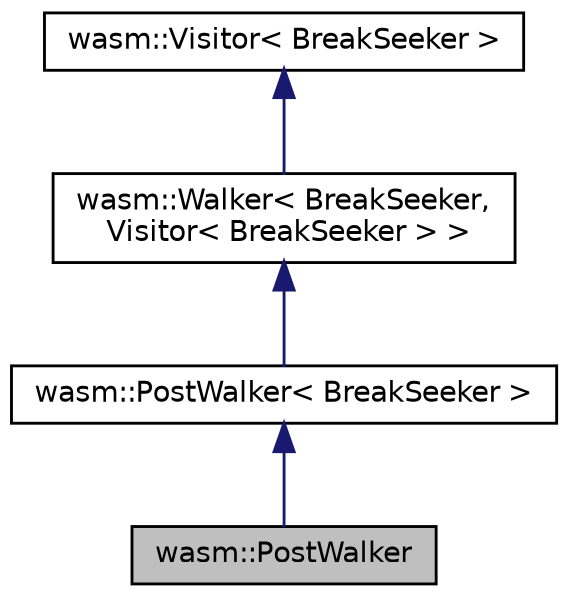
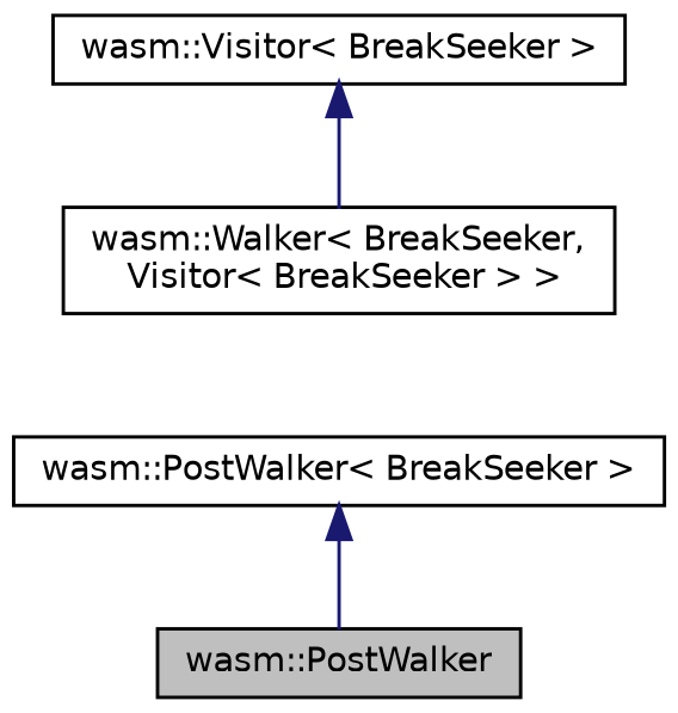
  digraph {
    node [color=black fillcolor=white fontname=Helvetica fontsize=10 shape=record style=filled]
    edge [color=midnightblue dir=back fontname=Helvetica fontsize=10 labelfontname=Helvetica labelfontsize=10 style=solid]
    n1 [fillcolor=grey75 fontcolor=black height=0.2 label="wasm::PostWalker" width=0.4]
    n2 [height=0.2 label="wasm::PostWalker\< BreakSeeker \>" width=0.4]
    n3 [height=0.2 label="wasm::Walker\< BreakSeeker,\l Visitor\< BreakSeeker \> \>" width=0.4]
    n4 [height=0.2 label="wasm::Visitor\< BreakSeeker \>" width=0.4]
    n2 -> n1
-   n3 -> n2
    n4 -> n3
  }
